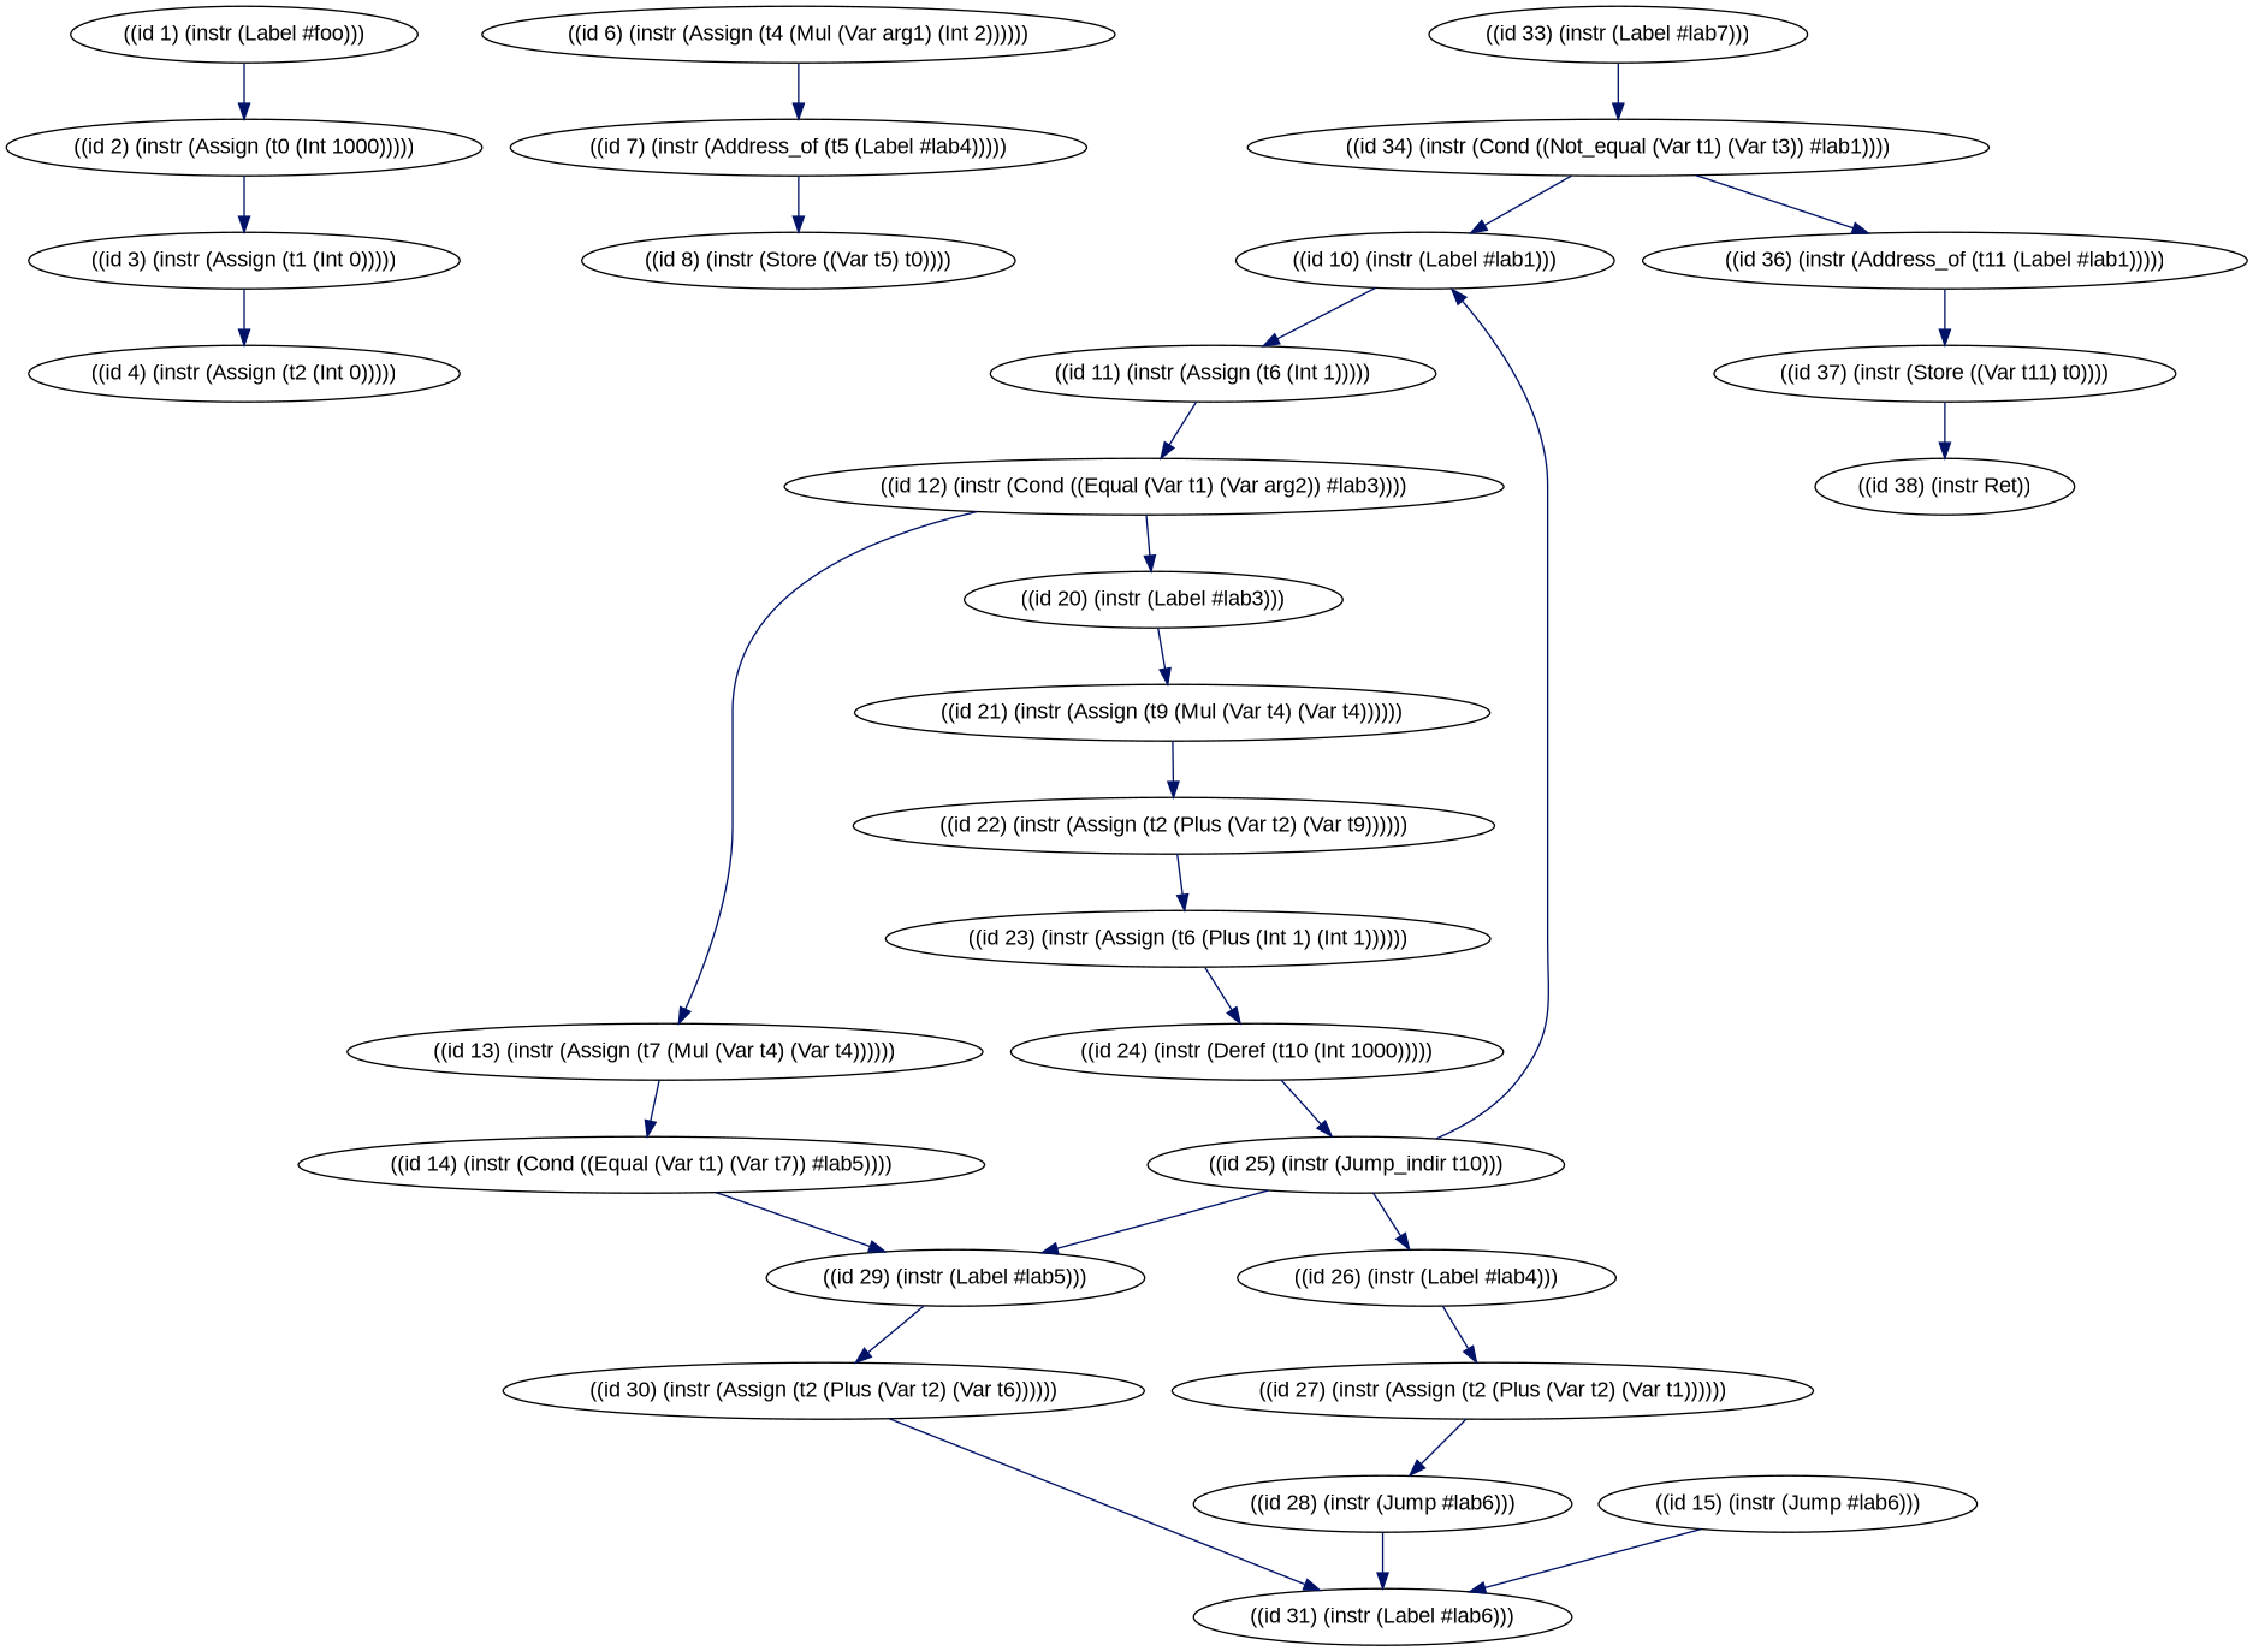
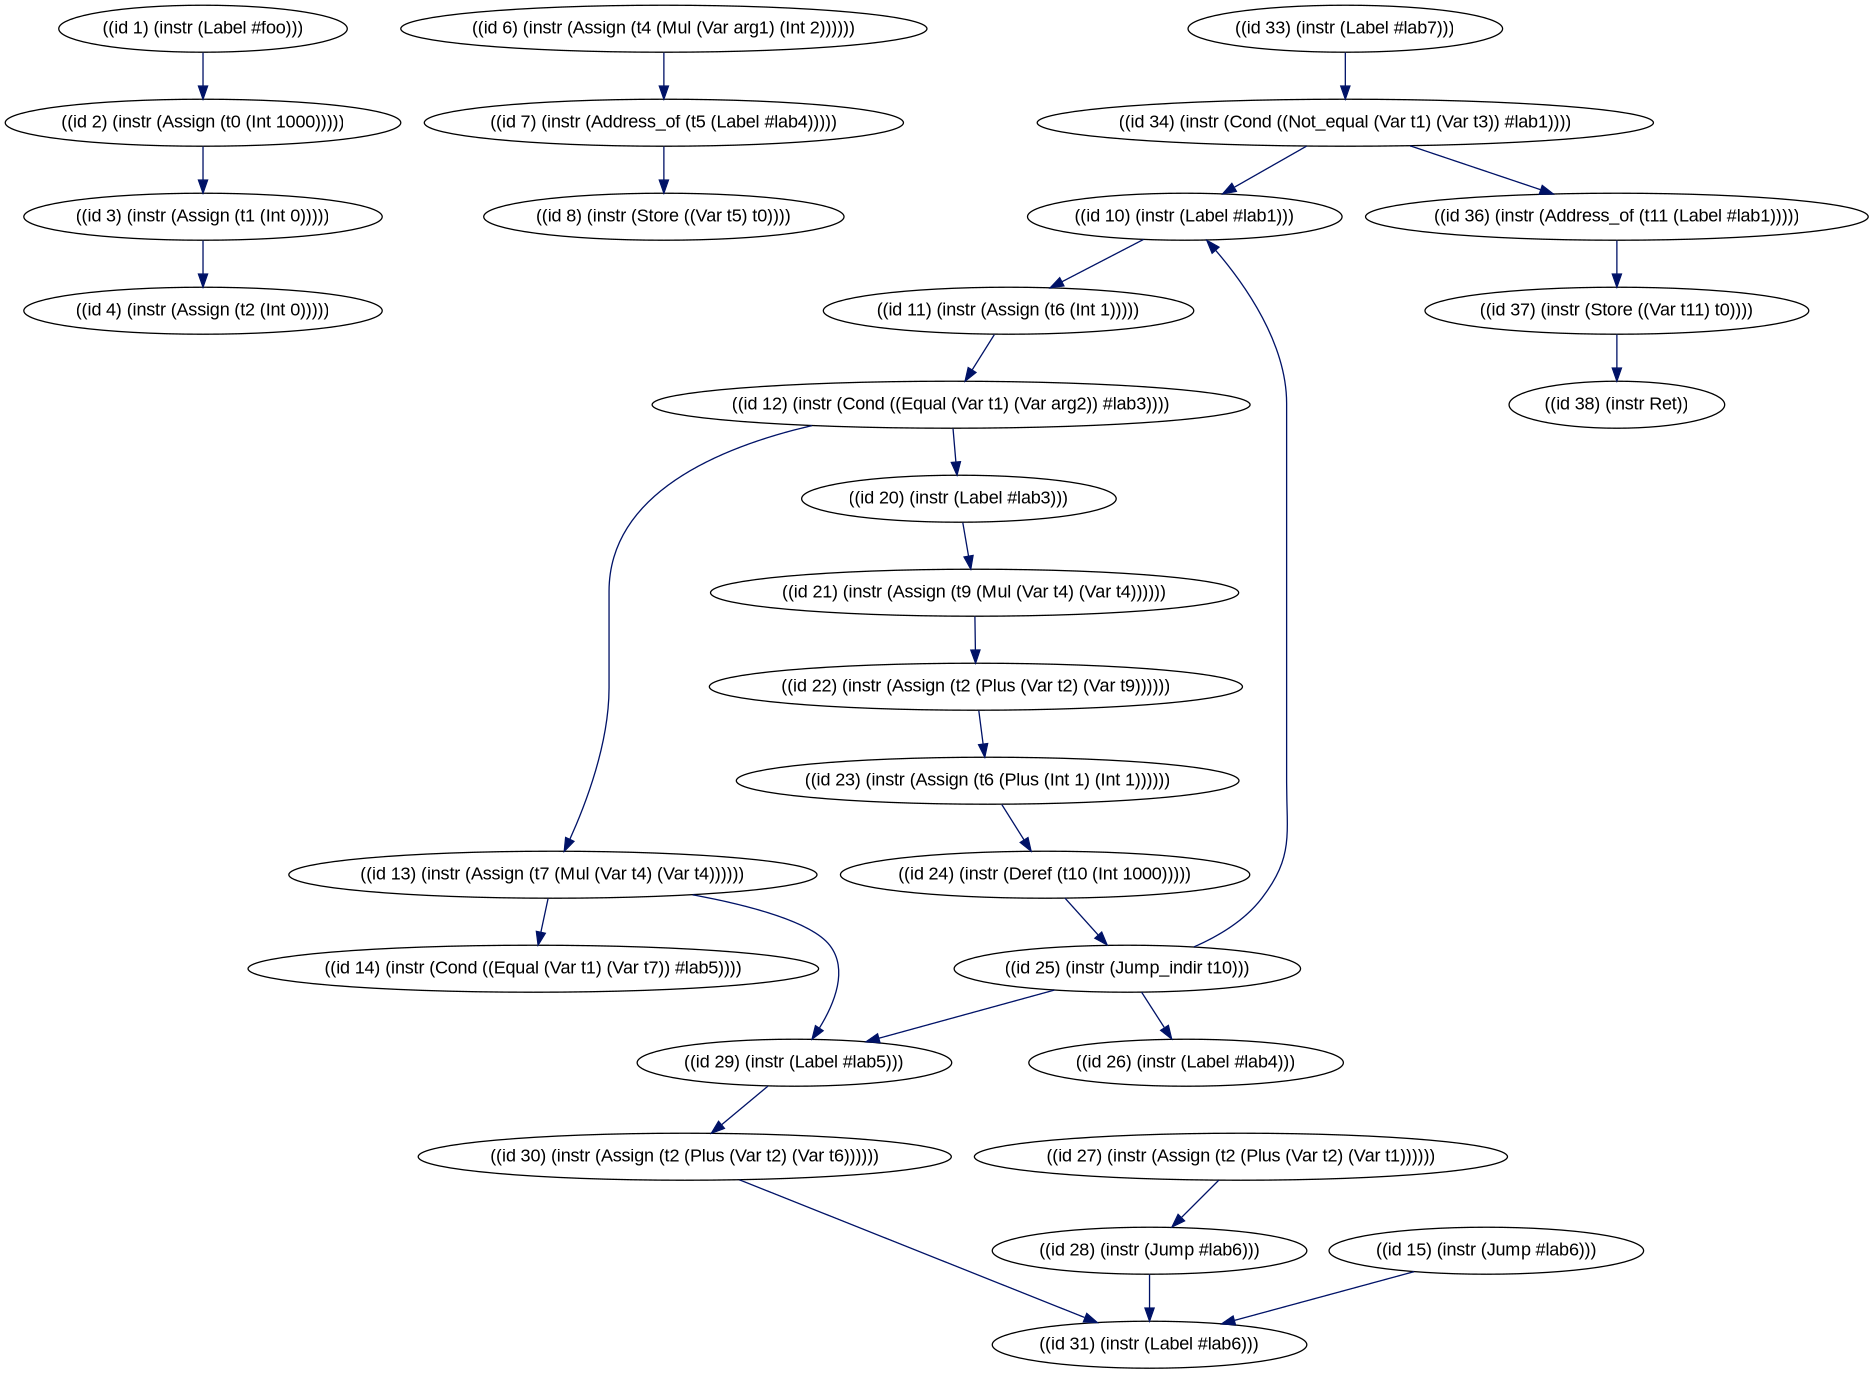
  digraph {
    fontname="Liberation Sans"
    node [fontname="Liberation Sans"]
    edge [color="#001267" fontname="Liberation Sans"]
    n1 [label="((id 1) (instr (Label #foo)))"]
    n2 [label="((id 2) (instr (Assign (t0 (Int 1000)))))"]
    n3 [label="((id 3) (instr (Assign (t1 (Int 0)))))"]
    n4 [label="((id 4) (instr (Assign (t2 (Int 0)))))"]
    n5 [label="((id 6) (instr (Assign (t4 (Mul (Var arg1) (Int 2))))))"]
    n6 [label="((id 7) (instr (Address_of (t5 (Label #lab4)))))"]
    n7 [label="((id 8) (instr (Store ((Var t5) t0))))"]
    n8 [label="((id 33) (instr (Label #lab7)))"]
    n9 [label="((id 34) (instr (Cond ((Not_equal (Var t1) (Var t3)) #lab1))))"]
    n10 [label="((id 10) (instr (Label #lab1)))"]
    n11 [label="((id 11) (instr (Assign (t6 (Int 1)))))"]
    n12 [label="((id 12) (instr (Cond ((Equal (Var t1) (Var arg2)) #lab3))))"]
    n13 [label="((id 13) (instr (Assign (t7 (Mul (Var t4) (Var t4))))))"]
    n14 [label="((id 20) (instr (Label #lab3)))"]
    n15 [label="((id 14) (instr (Cond ((Equal (Var t1) (Var t7)) #lab5))))"]
    n16 [label="((id 21) (instr (Assign (t9 (Mul (Var t4) (Var t4))))))"]
    n17 [label="((id 29) (instr (Label #lab5)))"]
    n18 [label="((id 15) (instr (Jump #lab6)))"]
    n19 [label="((id 31) (instr (Label #lab6)))"]
    n20 [label="((id 30) (instr (Assign (t2 (Plus (Var t2) (Var t6))))))"]
    n21 [label="((id 22) (instr (Assign (t2 (Plus (Var t2) (Var t9))))))"]
    n22 [label="((id 23) (instr (Assign (t6 (Plus (Int 1) (Int 1))))))"]
    n23 [label="((id 24) (instr (Deref (t10 (Int 1000)))))"]
    n24 [label="((id 25) (instr (Jump_indir t10)))"]
    n25 [label="((id 26) (instr (Label #lab4)))"]
    n26 [label="((id 27) (instr (Assign (t2 (Plus (Var t2) (Var t1))))))"]
    n27 [label="((id 28) (instr (Jump #lab6)))"]
    n28 [label="((id 36) (instr (Address_of (t11 (Label #lab1)))))"]
    n29 [label="((id 37) (instr (Store ((Var t11) t0))))"]
    n30 [label="((id 38) (instr Ret))"]
    n1 -> n2
    n2 -> n3
    n3 -> n4
    n5 -> n6
    n6 -> n7
    n8 -> n9
    n9 -> n10
    n9 -> n28
    n10 -> n11
    n11 -> n12
    n12 -> n13
    n12 -> n14
    n13 -> n15
    n14 -> n16
-   n15 -> n17
+   n13 -> n17
    n16 -> n21
    n17 -> n20
    n18 -> n19
    n20 -> n19
    n21 -> n22
    n22 -> n23
    n23 -> n24
    n24 -> n10
    n24 -> n17
    n24 -> n25
-   n25 -> n26
    n26 -> n27
    n27 -> n19
    n28 -> n29
    n29 -> n30
  }
